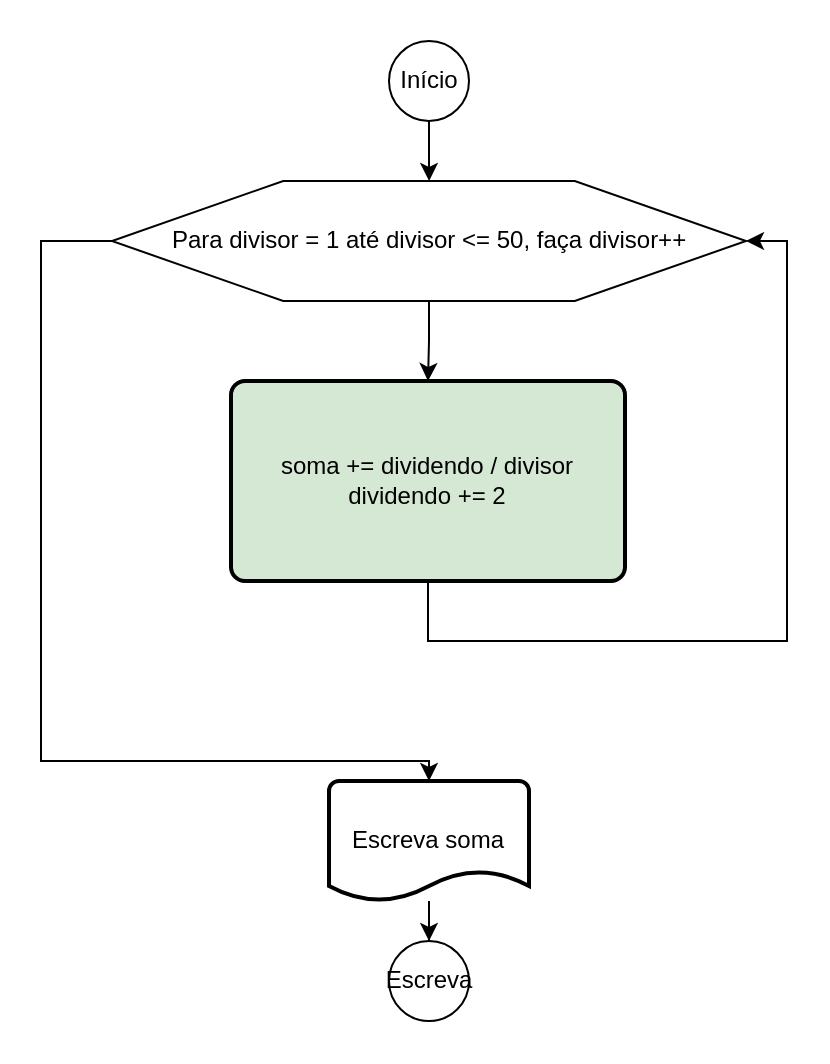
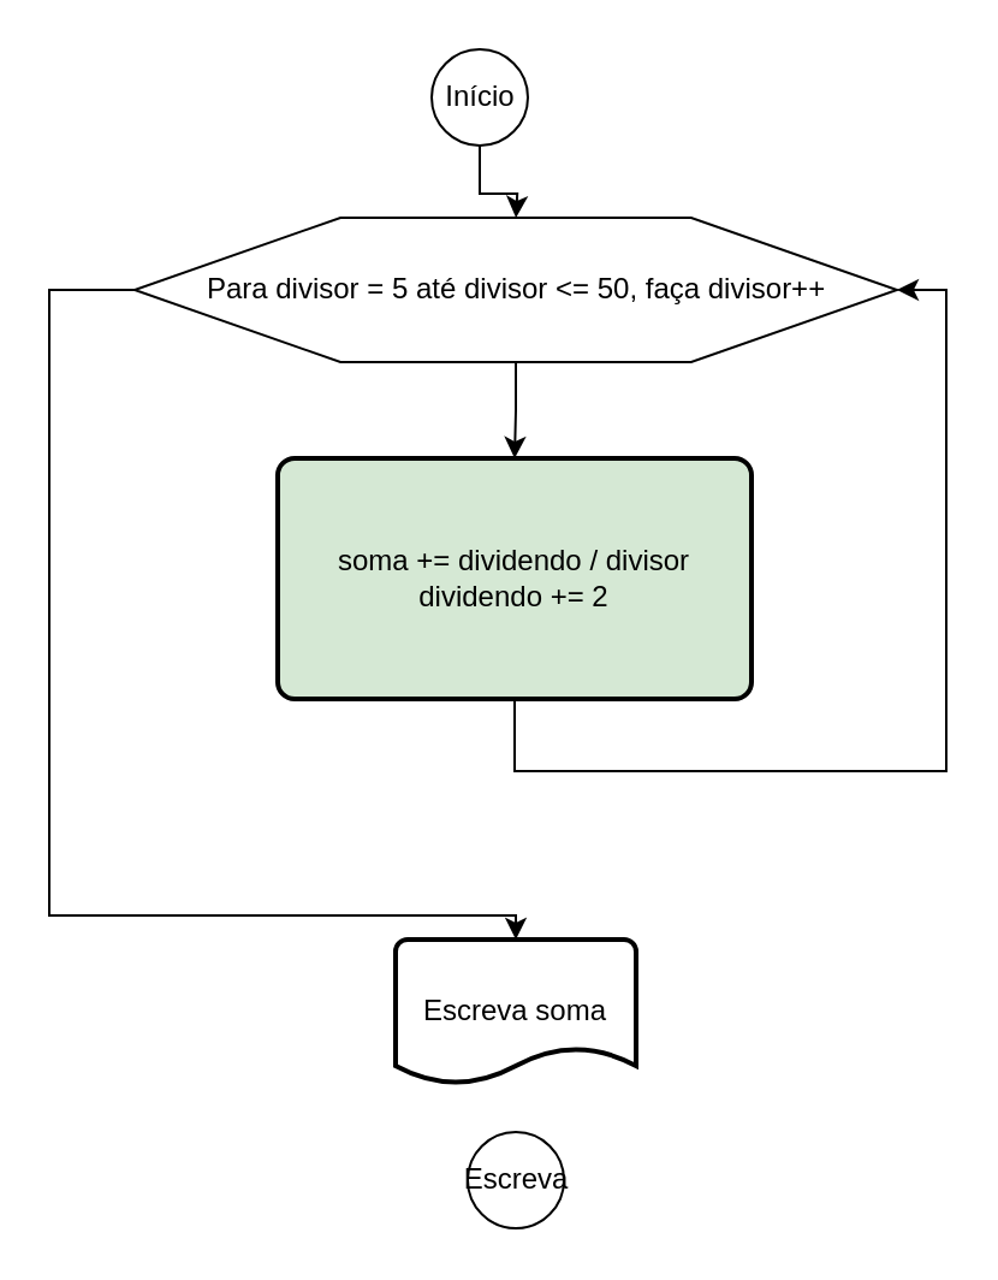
  <mxCell id="0" />
  <mxCell id="1" parent="0" />
  <mxCell id="2" value="" style="edgeStyle=orthogonalEdgeStyle;rounded=0;orthogonalLoop=1;jettySize=auto;html=1;" edge="1" parent="1" source="3"><mxGeometry relative="1" as="geometry"><mxPoint x="214.067" y="90" as="targetPoint" /></mxGeometry></mxCell>
- <mxCell id="3" value="Início" style="verticalLabelPosition=middle;verticalAlign=middle;html=1;shape=mxgraph.flowchart.on-page_reference;labelPosition=center;align=center;" vertex="1" parent="1"><mxGeometry x="194" y="20" width="40" height="40" as="geometry" /></mxCell>
+ <mxCell id="3" value="Início" style="verticalLabelPosition=middle;verticalAlign=middle;html=1;shape=mxgraph.flowchart.on-page_reference;labelPosition=center;align=center;" vertex="1" parent="1"><mxGeometry x="179" y="20" width="40" height="40" as="geometry" /></mxCell>
  <mxCell id="4" value="" style="edgeStyle=orthogonalEdgeStyle;rounded=0;orthogonalLoop=1;jettySize=auto;html=1;entryX=0.5;entryY=0;entryDx=0;entryDy=0;" edge="1" parent="1" source="6" target="8"><mxGeometry relative="1" as="geometry" /></mxCell>
  <mxCell id="5" style="edgeStyle=orthogonalEdgeStyle;rounded=0;orthogonalLoop=1;jettySize=auto;html=1;entryX=0.5;entryY=0;entryDx=0;entryDy=0;entryPerimeter=0;" edge="1" parent="1" source="6" target="10"><mxGeometry relative="1" as="geometry"><mxPoint x="20" y="320" as="targetPoint" /><Array as="points"><mxPoint x="20" y="120" /><mxPoint x="20" y="380" /><mxPoint x="214" y="380" /></Array></mxGeometry></mxCell>
- <mxCell id="6" value="Para divisor = 1 até divisor &amp;lt;= 50, faça divisor++" style="verticalLabelPosition=middle;verticalAlign=middle;html=1;shape=hexagon;perimeter=hexagonPerimeter2;arcSize=6;size=0.27;labelPosition=center;align=center;" vertex="1" parent="1"><mxGeometry x="55.5" y="90" width="317" height="60" as="geometry" /></mxCell>
+ <mxCell id="6" value="Para divisor = 5 até divisor &amp;lt;= 50, faça divisor++" style="verticalLabelPosition=middle;verticalAlign=middle;html=1;shape=hexagon;perimeter=hexagonPerimeter2;arcSize=6;size=0.27;labelPosition=center;align=center;" vertex="1" parent="1"><mxGeometry x="55.5" y="90" width="317" height="60" as="geometry" /></mxCell>
  <mxCell id="7" style="edgeStyle=orthogonalEdgeStyle;rounded=0;orthogonalLoop=1;jettySize=auto;html=1;entryX=1;entryY=0.5;entryDx=0;entryDy=0;" edge="1" parent="1" source="8" target="6"><mxGeometry relative="1" as="geometry"><mxPoint x="380" y="120" as="targetPoint" /><Array as="points"><mxPoint x="213" y="320" /><mxPoint x="393" y="320" /><mxPoint x="393" y="120" /></Array></mxGeometry></mxCell>
  <mxCell id="8" value="soma += dividendo / divisor&lt;br&gt;dividendo += 2" style="rounded=1;whiteSpace=wrap;html=1;absoluteArcSize=1;arcSize=14;strokeWidth=2;fillColor=#d5e8d4;" vertex="1" parent="1"><mxGeometry x="115" y="190" width="197" height="100" as="geometry" /></mxCell>
- <mxCell id="9" value="" style="edgeStyle=orthogonalEdgeStyle;rounded=0;orthogonalLoop=1;jettySize=auto;html=1;" edge="1" parent="1" source="10" target="11"><mxGeometry relative="1" as="geometry" /></mxCell>
  <mxCell id="10" value="Escreva soma" style="strokeWidth=2;html=1;shape=mxgraph.flowchart.document2;whiteSpace=wrap;size=0.25;" vertex="1" parent="1"><mxGeometry x="164" y="390" width="100" height="60" as="geometry" /></mxCell>
  <mxCell id="11" value="Escreva" style="verticalLabelPosition=middle;verticalAlign=middle;html=1;shape=mxgraph.flowchart.on-page_reference;labelPosition=center;align=center;" vertex="1" parent="1"><mxGeometry x="194" y="470" width="40" height="40" as="geometry" /></mxCell>
